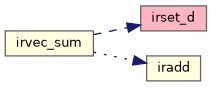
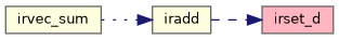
  digraph {
    rankdir=LR
    node [color=gray40 fillcolor=lightyellow fontname=Helvetica fontsize=10 shape=record style=filled]
    edge [color=midnightblue fontname=Helvetica fontsize=10 labelfontname=Helvetica labelfontsize=10]
    n1 [height=0.2 label=irvec_sum width=0.4]
    n2 [fillcolor=lightpink height=0.2 label=irset_d width=0.4]
    n3 [height=0.2 label=iradd width=0.4]
-   n1 -> n2 [style=dashed]
+   n3 -> n2 [style=dashed]
    n1 -> n3 [style=dotted]
  }
